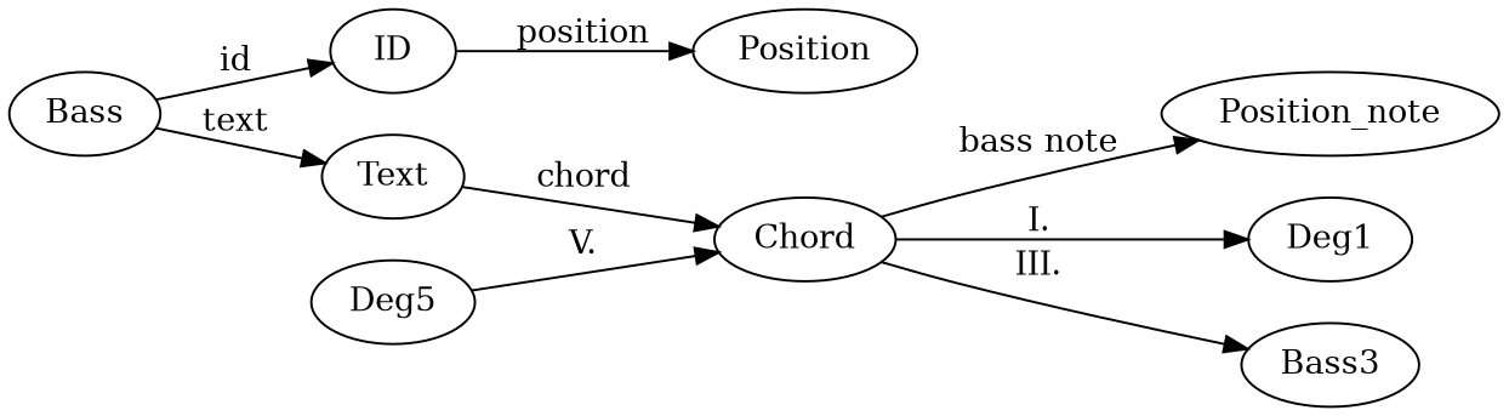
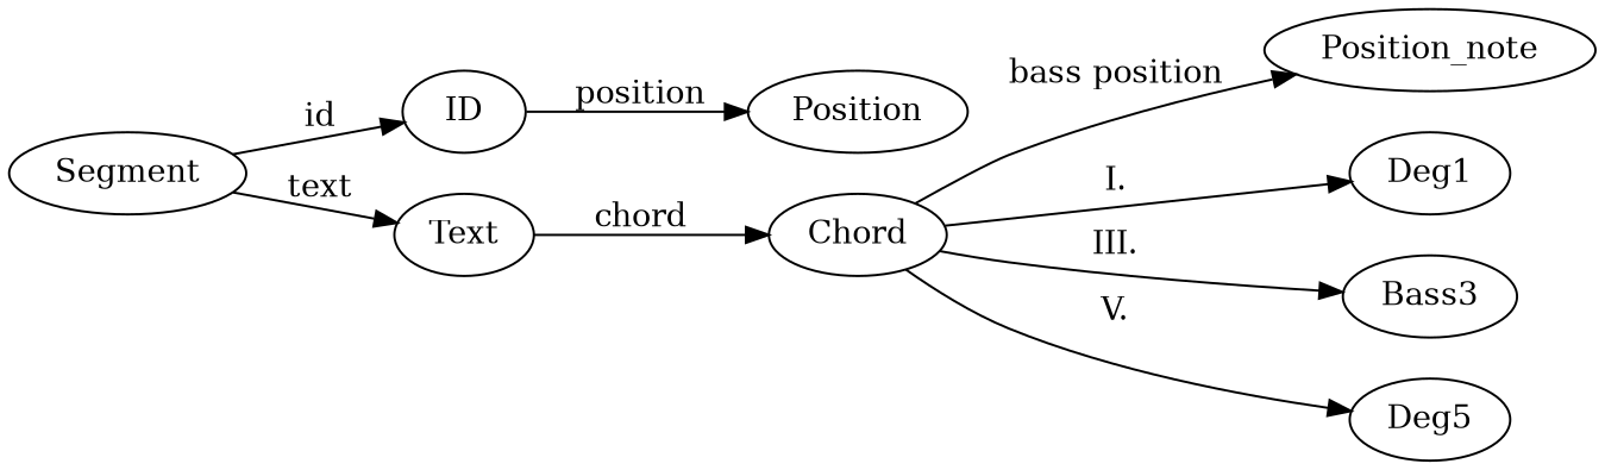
  digraph {
    rankdir=LR
-   Segment [label=Bass]
+   Segment
    ID
    Text
    Position
    Chord
    n6 [label=Position_note]
    Deg1
    n8 [label=Bass3]
    Deg5
    Segment -> ID [label=id]
    Segment -> Text [label=text]
    ID -> Position [label=position]
    Text -> Chord [label=chord]
-   Chord -> n6 [label="bass note"]
+   Chord -> n6 [label="bass position"]
    Chord -> Deg1 [label="I."]
    Chord -> n8 [label="III."]
-   Deg5 -> Chord [label="V."]
+   Chord -> Deg5 [label="V."]
  }
